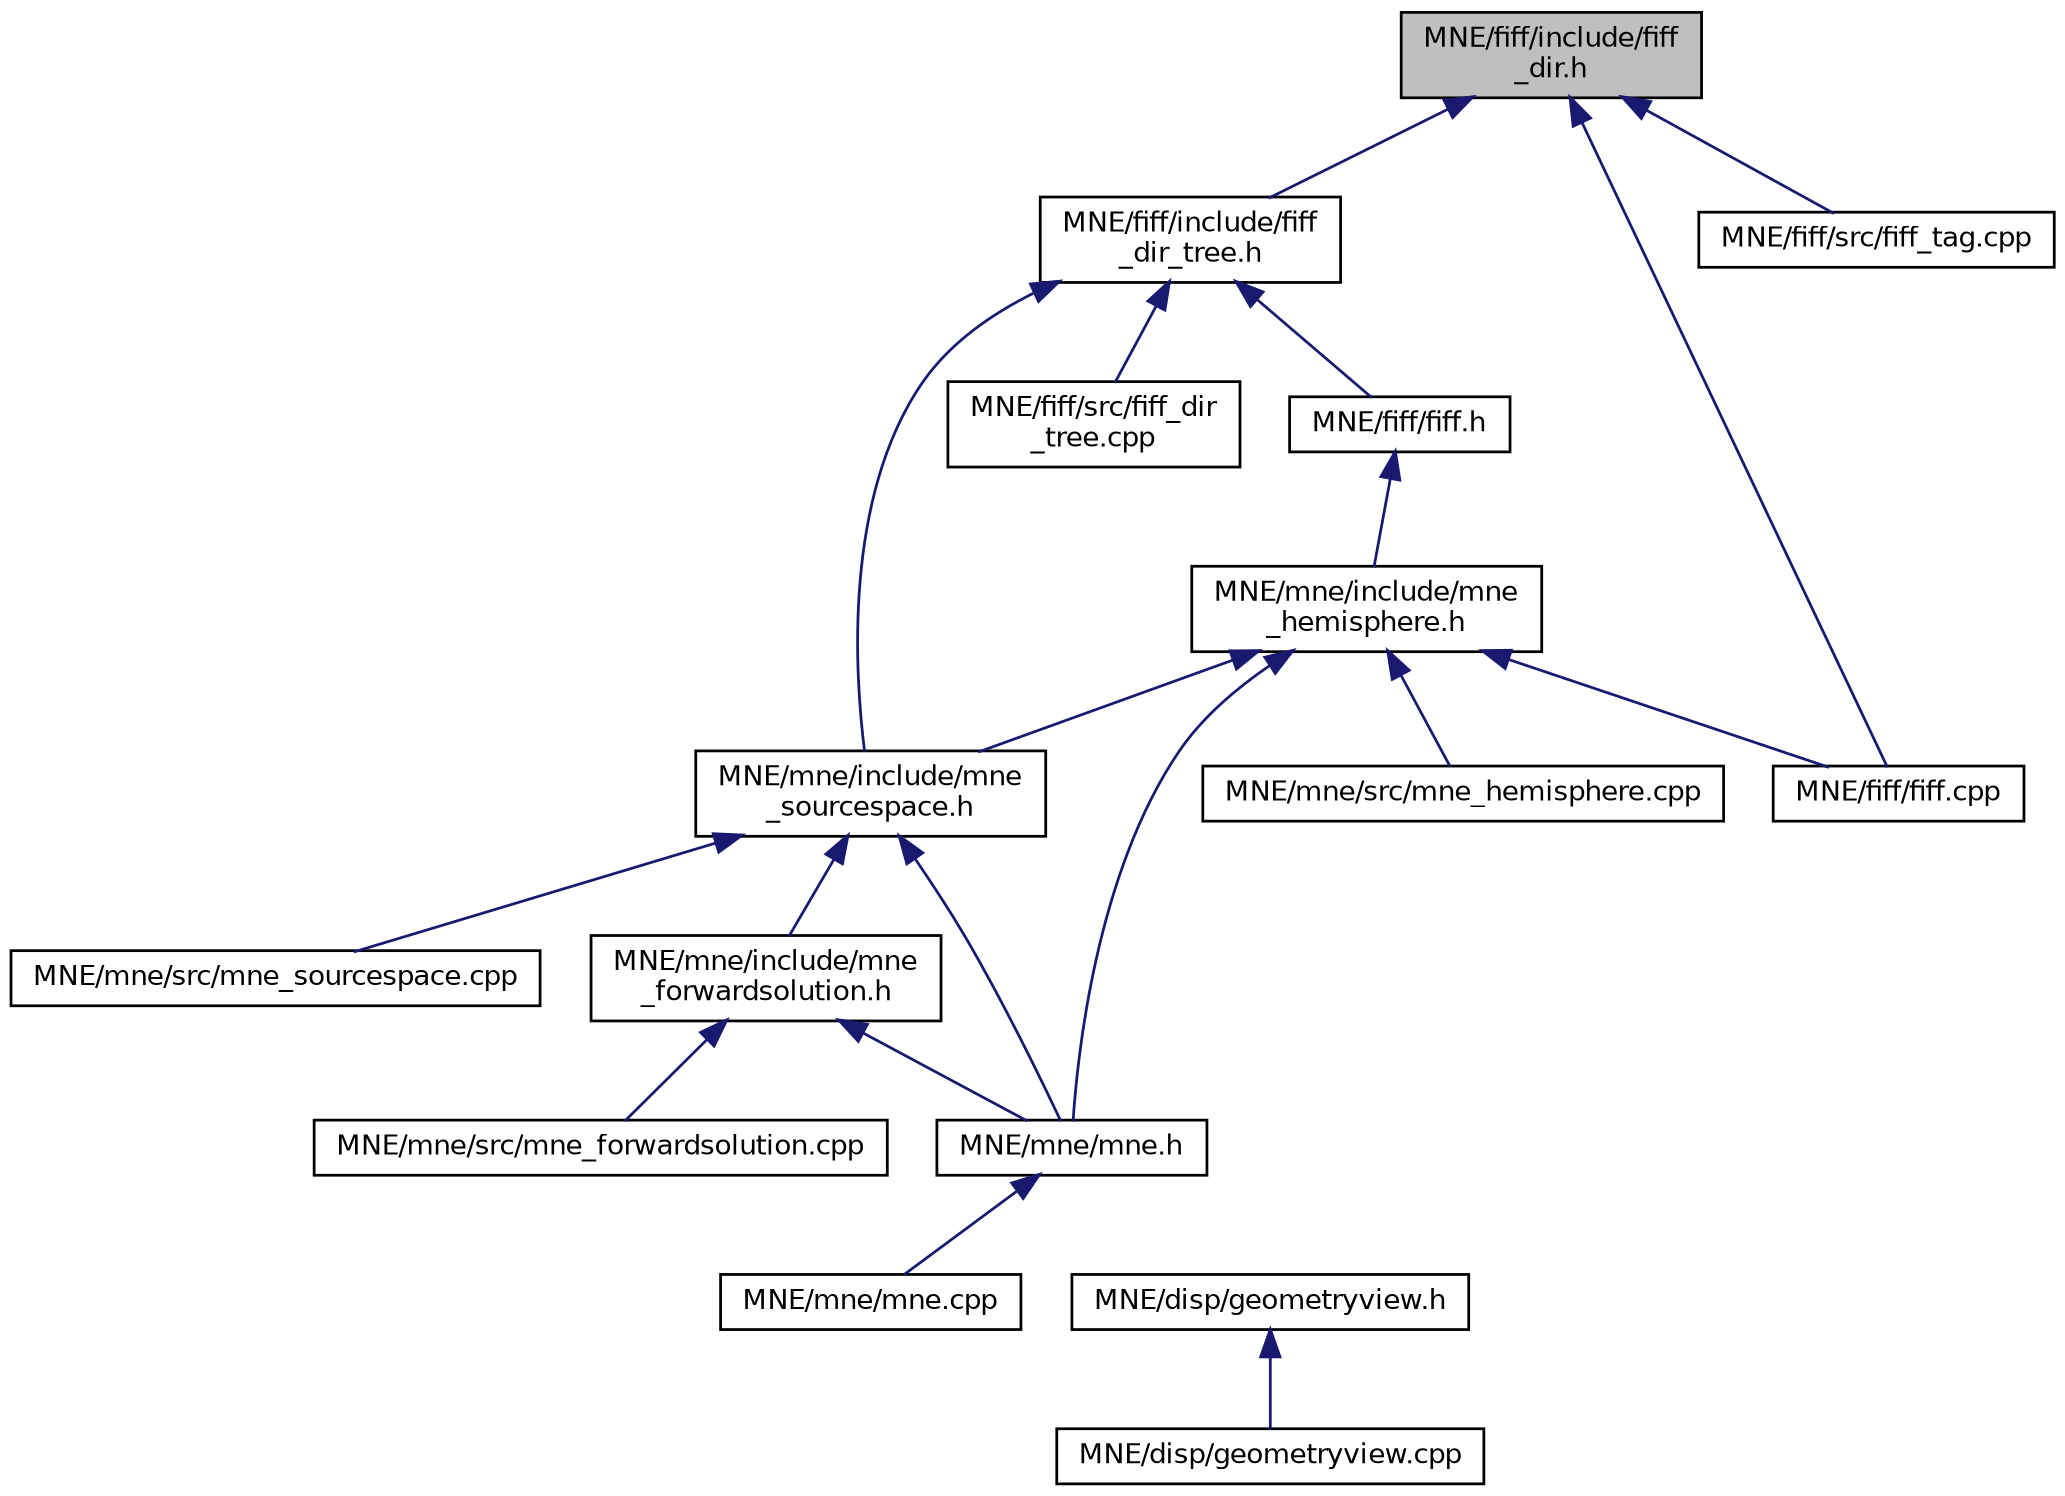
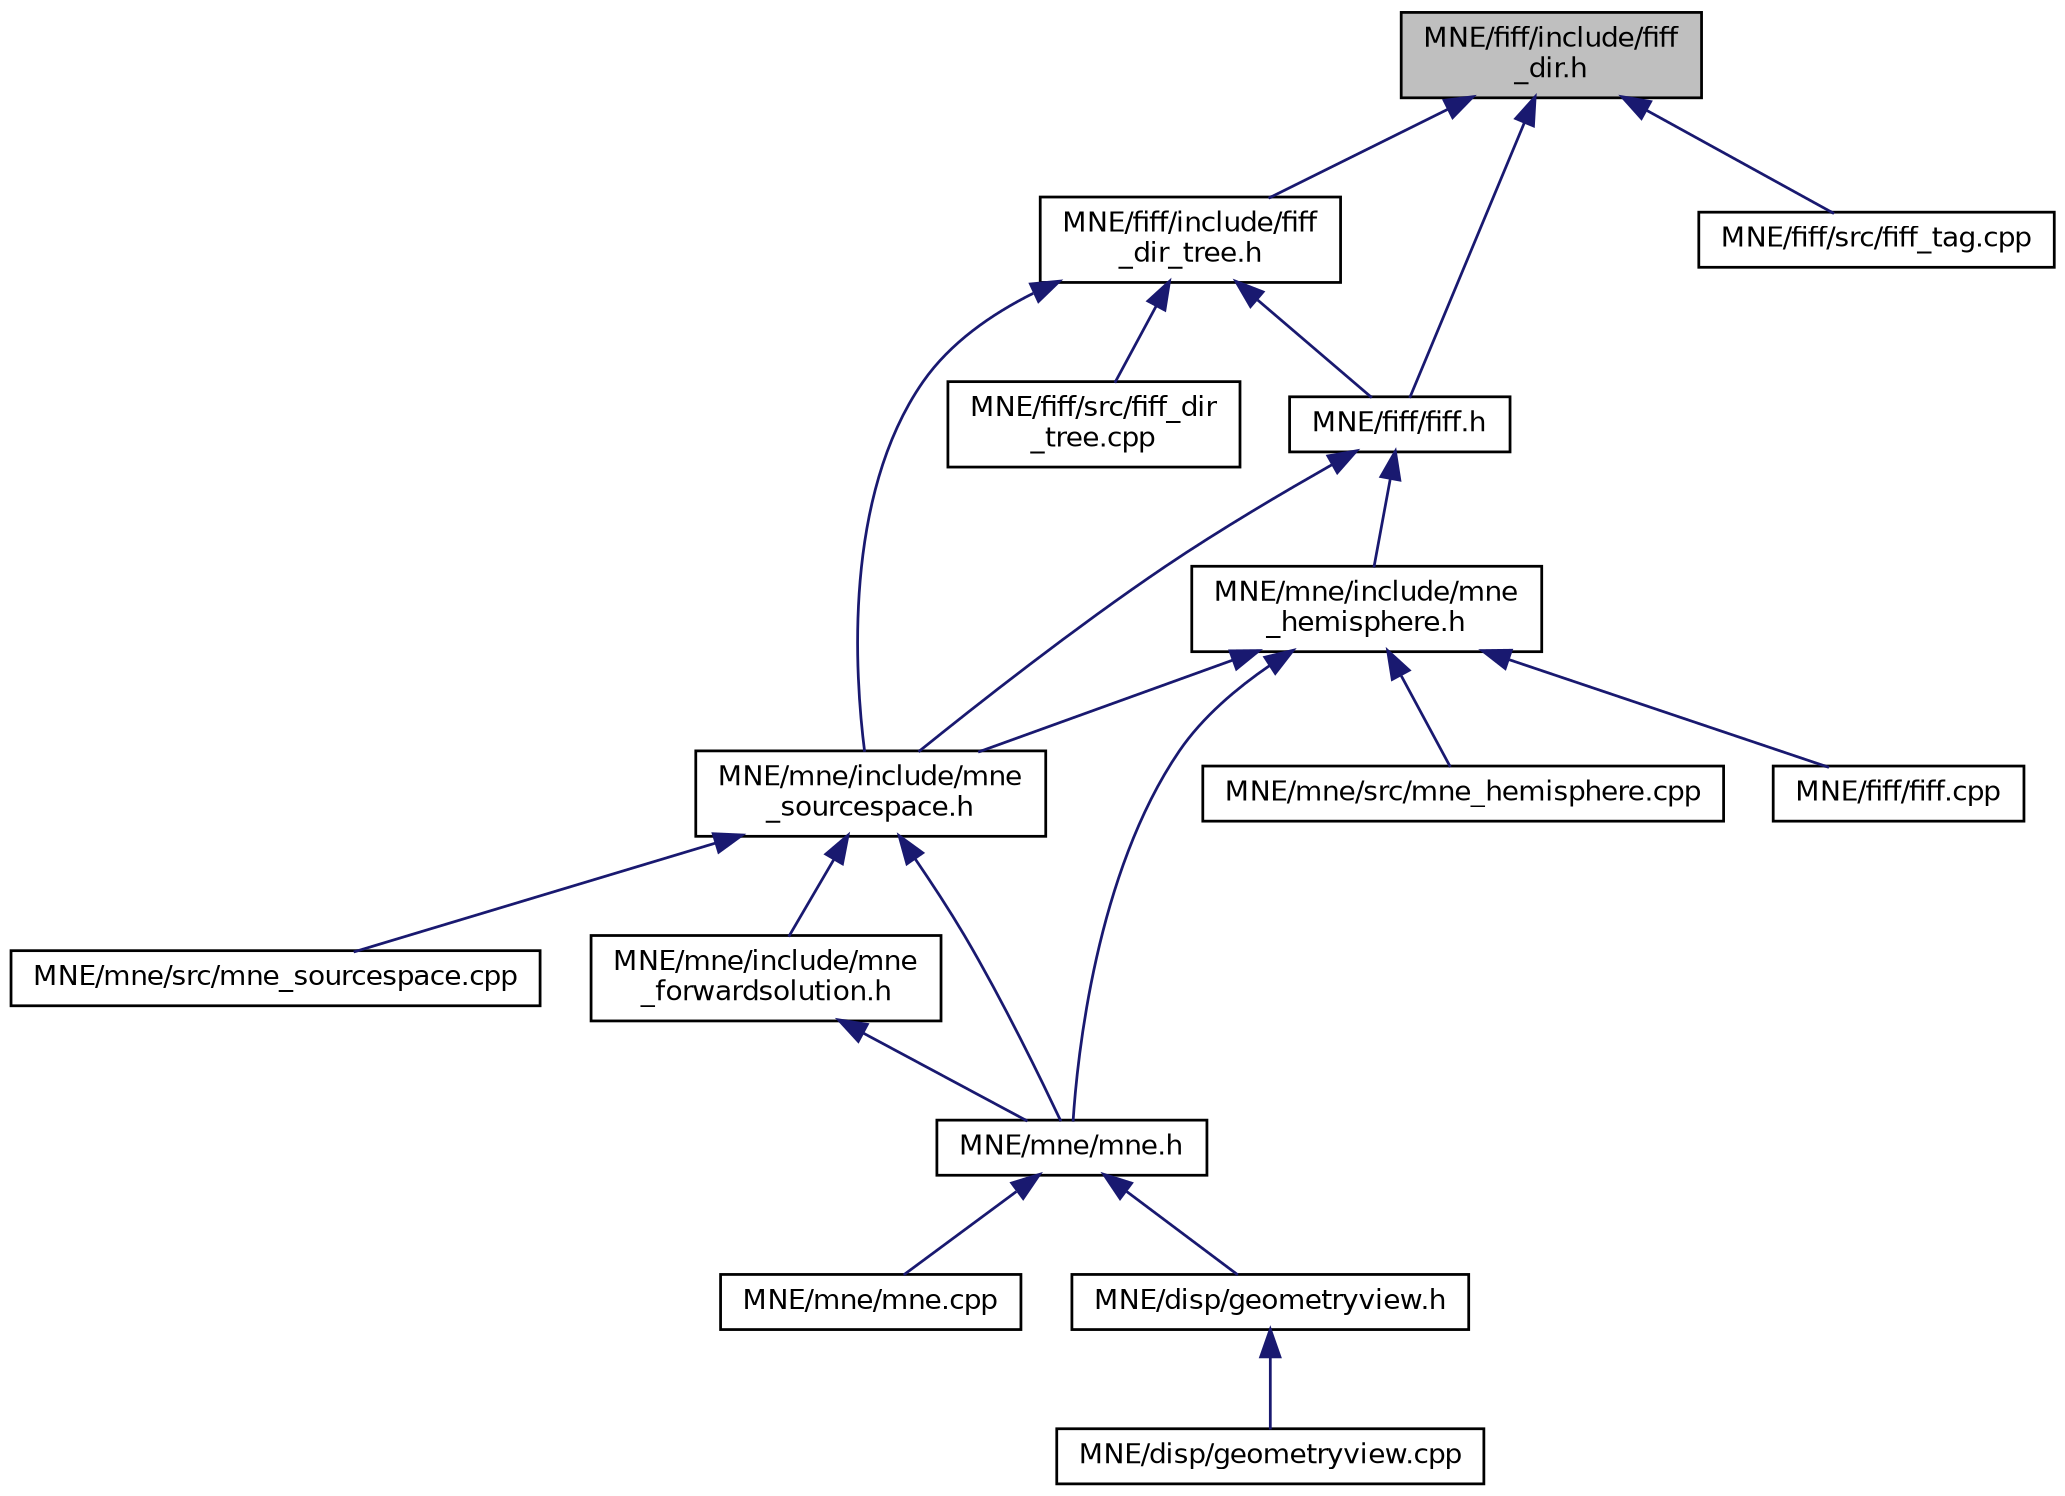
  digraph {
    node [color=black fillcolor=white fontname=Helvetica fontsize=10 shape=record style=filled]
    edge [color=midnightblue dir=back fontname=Helvetica fontsize=10 labelfontname=Helvetica labelfontsize=10 style=solid]
    n1 [fillcolor=grey75 fontcolor=black height=0.2 label="MNE/fiff/include/fiff\l_dir.h" width=0.4]
    n2 [height=0.2 label="MNE/fiff/include/fiff\l_dir_tree.h" width=0.4]
    n3 [height=0.2 label="MNE/fiff/fiff.h" width=0.4]
    n4 [height=0.2 label="MNE/fiff/src/fiff_tag.cpp" width=0.4]
    n5 [height=0.2 label="MNE/mne/include/mne\l_sourcespace.h" width=0.4]
    n6 [height=0.2 label="MNE/fiff/src/fiff_dir\l_tree.cpp" width=0.4]
    n7 [height=0.2 label="MNE/mne/include/mne\l_hemisphere.h" width=0.4]
    n8 [height=0.2 label="MNE/mne/mne.h" width=0.4]
    n9 [height=0.2 label="MNE/mne/include/mne\l_forwardsolution.h" width=0.4]
    n10 [height=0.2 label="MNE/mne/src/mne_sourcespace.cpp" width=0.4]
    n11 [height=0.2 label="MNE/fiff/fiff.cpp" width=0.4]
    n12 [height=0.2 label="MNE/mne/src/mne_hemisphere.cpp" width=0.4]
    n13 [height=0.2 label="MNE/mne/mne.cpp" width=0.4]
    n14 [height=0.2 label="MNE/disp/geometryview.h" width=0.4]
-   n15 [height=0.2 label="MNE/mne/src/mne_forwardsolution.cpp" width=0.4]
    n16 [height=0.2 label="MNE/disp/geometryview.cpp" width=0.4]
    n1 -> n2
-   n1 -> n11
+   n1 -> n3
    n1 -> n4
    n2 -> n3
    n2 -> n5
    n2 -> n6
+   n3 -> n5
    n3 -> n7
    n5 -> n8
    n5 -> n9
    n5 -> n10
    n7 -> n5
    n7 -> n8
    n7 -> n11
    n7 -> n12
    n8 -> n13
+   n8 -> n14
    n9 -> n8
-   n9 -> n15
    n14 -> n16
  }
